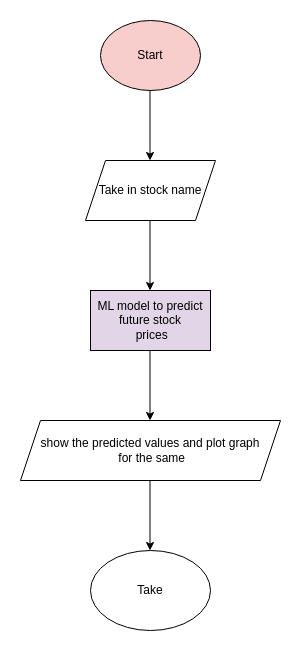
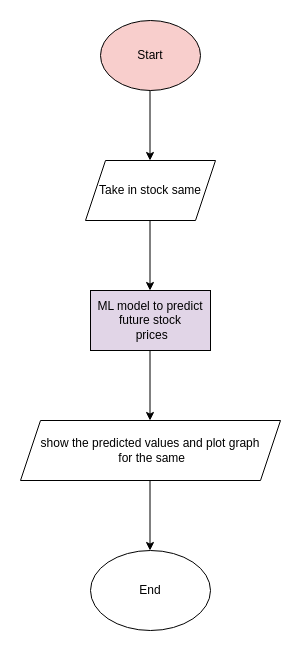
  <mxCell id="0" />
  <mxCell id="1" parent="0" />
  <mxCell id="2" value="Start&lt;br&gt;" style="ellipse;whiteSpace=wrap;html=1;fillColor=#f8cecc;" parent="1" vertex="1"><mxGeometry x="100" y="20" width="100" height="70" as="geometry" /></mxCell>
  <mxCell id="3" value="" style="endArrow=classic;html=1;" parent="1" edge="1"><mxGeometry width="50" height="50" relative="1" as="geometry"><mxPoint x="149.5" y="90" as="sourcePoint" /><mxPoint x="149.5" y="160" as="targetPoint" /></mxGeometry></mxCell>
- <mxCell id="4" value="Take in stock name" style="shape=parallelogram;perimeter=parallelogramPerimeter;whiteSpace=wrap;html=1;fixedSize=1;" parent="1" vertex="1"><mxGeometry x="85" y="160" width="130" height="60" as="geometry" /></mxCell>
+ <mxCell id="4" value="Take in stock same" style="shape=parallelogram;perimeter=parallelogramPerimeter;whiteSpace=wrap;html=1;fixedSize=1;" parent="1" vertex="1"><mxGeometry x="85" y="160" width="130" height="60" as="geometry" /></mxCell>
  <mxCell id="5" value="" style="endArrow=classic;html=1;" parent="1" edge="1"><mxGeometry width="50" height="50" relative="1" as="geometry"><mxPoint x="149.5" y="220" as="sourcePoint" /><mxPoint x="149.5" y="290" as="targetPoint" /></mxGeometry></mxCell>
  <mxCell id="6" value="ML model to predict future stock&lt;br&gt;&amp;nbsp;prices" style="rounded=0;whiteSpace=wrap;html=1;fillColor=#e1d5e7;" parent="1" vertex="1"><mxGeometry x="90" y="290" width="120" height="60" as="geometry" /></mxCell>
  <mxCell id="7" value="" style="endArrow=classic;html=1;" parent="1" edge="1"><mxGeometry width="50" height="50" relative="1" as="geometry"><mxPoint x="149.5" y="350" as="sourcePoint" /><mxPoint x="149.5" y="420" as="targetPoint" /></mxGeometry></mxCell>
  <mxCell id="8" value="show the predicted values and plot graph&lt;br&gt;&amp;nbsp;for the same" style="shape=parallelogram;perimeter=parallelogramPerimeter;whiteSpace=wrap;html=1;fixedSize=1;" parent="1" vertex="1"><mxGeometry x="20" y="420" width="260" height="60" as="geometry" /></mxCell>
  <mxCell id="9" value="" style="endArrow=classic;html=1;" parent="1" edge="1"><mxGeometry width="50" height="50" relative="1" as="geometry"><mxPoint x="149.5" y="480" as="sourcePoint" /><mxPoint x="149.5" y="550" as="targetPoint" /></mxGeometry></mxCell>
- <mxCell id="10" value="Take&lt;br&gt;" style="ellipse;whiteSpace=wrap;html=1;" parent="1" vertex="1"><mxGeometry x="90" y="550" width="120" height="80" as="geometry" /></mxCell>
+ <mxCell id="10" value="End&lt;br&gt;" style="ellipse;whiteSpace=wrap;html=1;" parent="1" vertex="1"><mxGeometry x="90" y="550" width="120" height="80" as="geometry" /></mxCell>
